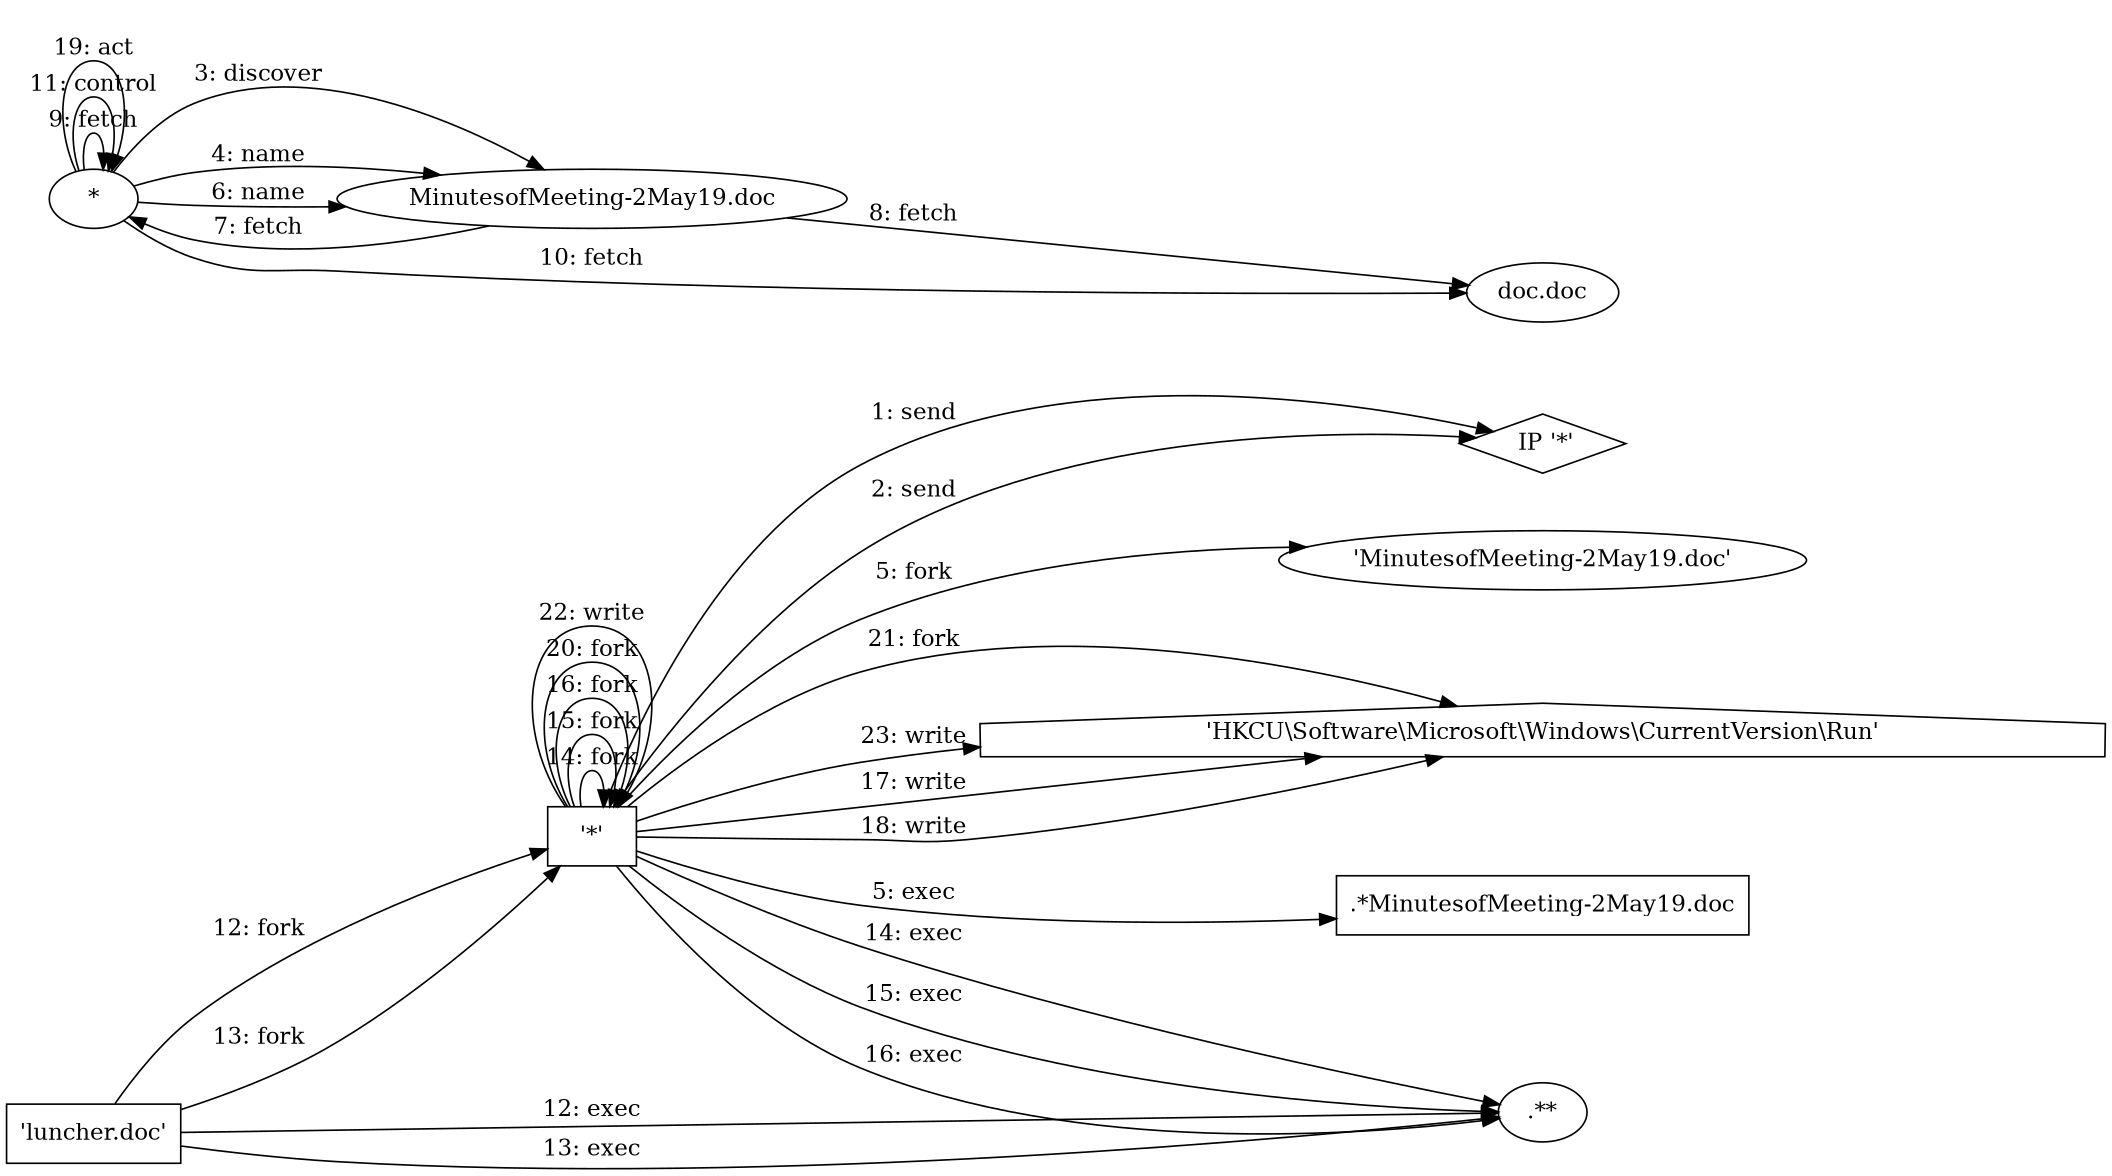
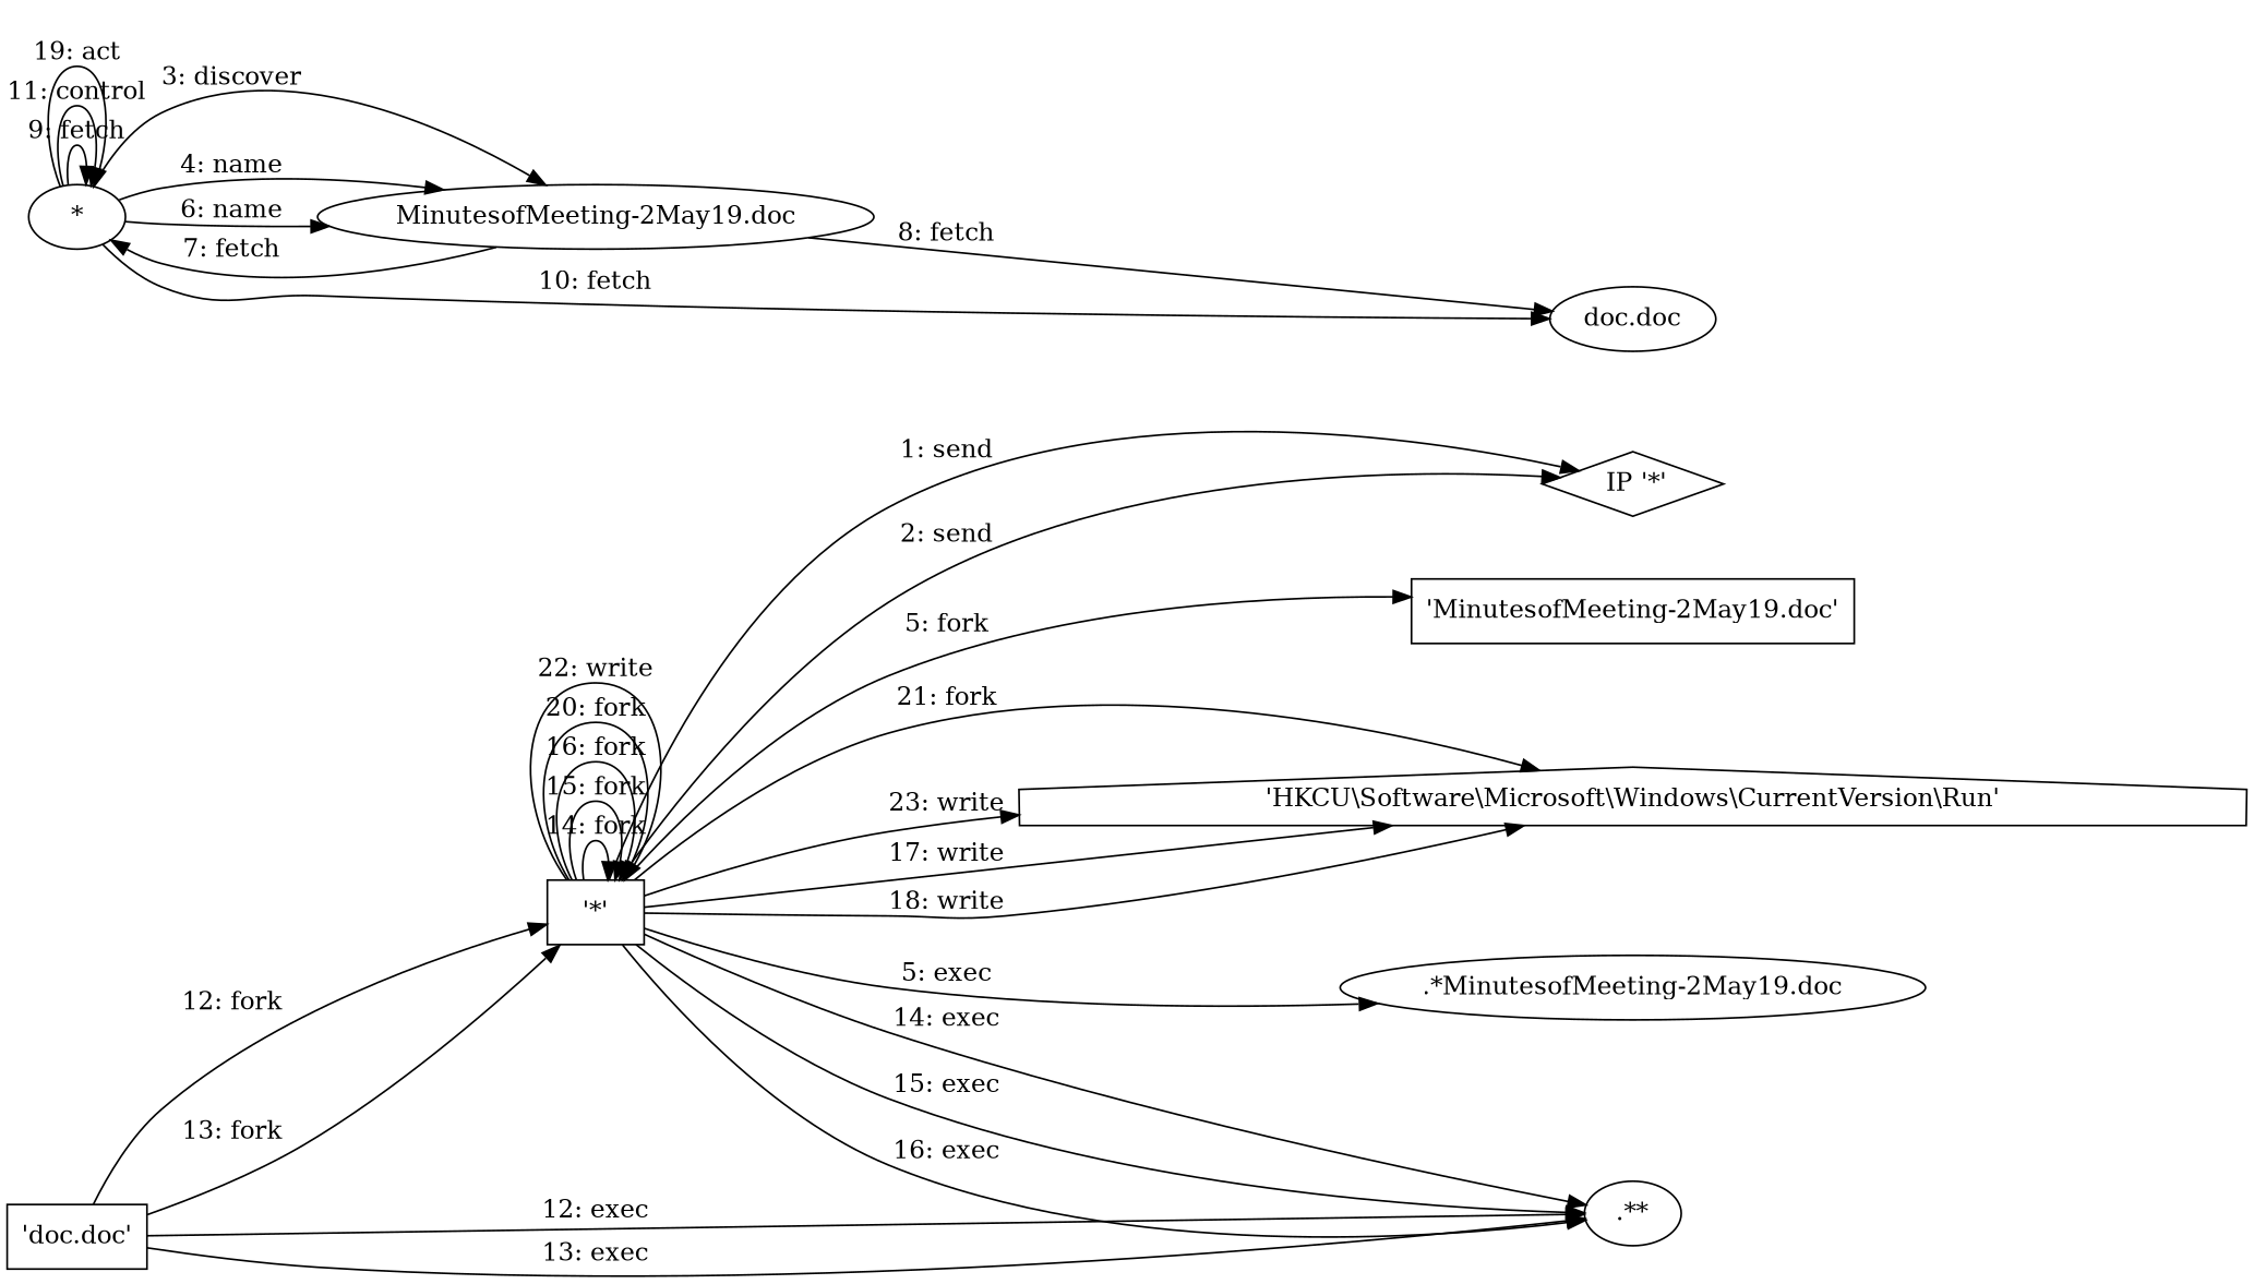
  digraph {
    engine=neato
    fixedsize=false
    fontsize=10
    nodesep=0.3
    rankdir=LR
    ranksep=0
    splines=true
    " IP '*'" [shape=diamond]
    "'*'" [node_type=Process shape=box]
-   "'MinutesofMeeting-2May19.doc'" [node_type=file shape=ellipse]
-   ".*\MinutesofMeeting-2May19.doc" [node_type=File shape=box]
+   "'MinutesofMeeting-2May19.doc'" [node_type=file shape=box]
+   ".*\MinutesofMeeting-2May19.doc" [node_type=File shape=ellipse]
    ".*\*" [node_type=File shape=ellipse]
    "'HKCU\\Software\\Microsoft\\Windows\\CurrentVersion\\Run'" [node_type=registry shape=house]
    "*"
    "MinutesofMeeting-2May19.doc"
    n9 [label="doc.doc"]
-   "'luncher.doc'" [node_type=Process shape=box]
+   "'luncher.doc'" [node_type=Process shape=box label="'doc.doc'"]
    "'*'" -> " IP '*'" [label="1: send"]
    "'*'" -> " IP '*'" [label="2: send"]
    "'*'" -> "'*'" [label="14: fork"]
    "'*'" -> "'*'" [label="15: fork"]
    "'*'" -> "'*'" [label="16: fork"]
    "'*'" -> "'*'" [label="20: fork"]
    "'*'" -> "'*'" [label="22: write"]
    "'*'" -> "'MinutesofMeeting-2May19.doc'" [label="5: fork"]
    "'*'" -> ".*\MinutesofMeeting-2May19.doc" [label="5: exec"]
    "'*'" -> ".*\*" [label="14: exec"]
    "'*'" -> ".*\*" [label="15: exec"]
    "'*'" -> ".*\*" [label="16: exec"]
    "'*'" -> "'HKCU\\Software\\Microsoft\\Windows\\CurrentVersion\\Run'" [label="17: write"]
    "'*'" -> "'HKCU\\Software\\Microsoft\\Windows\\CurrentVersion\\Run'" [label="18: write"]
    "'*'" -> "'HKCU\\Software\\Microsoft\\Windows\\CurrentVersion\\Run'" [label="21: fork"]
    "'*'" -> "'HKCU\\Software\\Microsoft\\Windows\\CurrentVersion\\Run'" [label="23: write"]
    "*" -> "*" [label="9: fetch"]
    "*" -> "*" [label="11: control"]
    "*" -> "*" [label="19: act"]
    "*" -> "MinutesofMeeting-2May19.doc" [label="3: discover"]
    "*" -> "MinutesofMeeting-2May19.doc" [label="4: name"]
    "*" -> "MinutesofMeeting-2May19.doc" [label="6: name"]
    "*" -> n9 [label="10: fetch"]
    "MinutesofMeeting-2May19.doc" -> "*" [label="7: fetch"]
    "MinutesofMeeting-2May19.doc" -> n9 [label="8: fetch"]
    "'luncher.doc'" -> "'*'" [label="12: fork"]
    "'luncher.doc'" -> "'*'" [label="13: fork"]
    "'luncher.doc'" -> ".*\*" [label="12: exec"]
    "'luncher.doc'" -> ".*\*" [label="13: exec"]
  }
